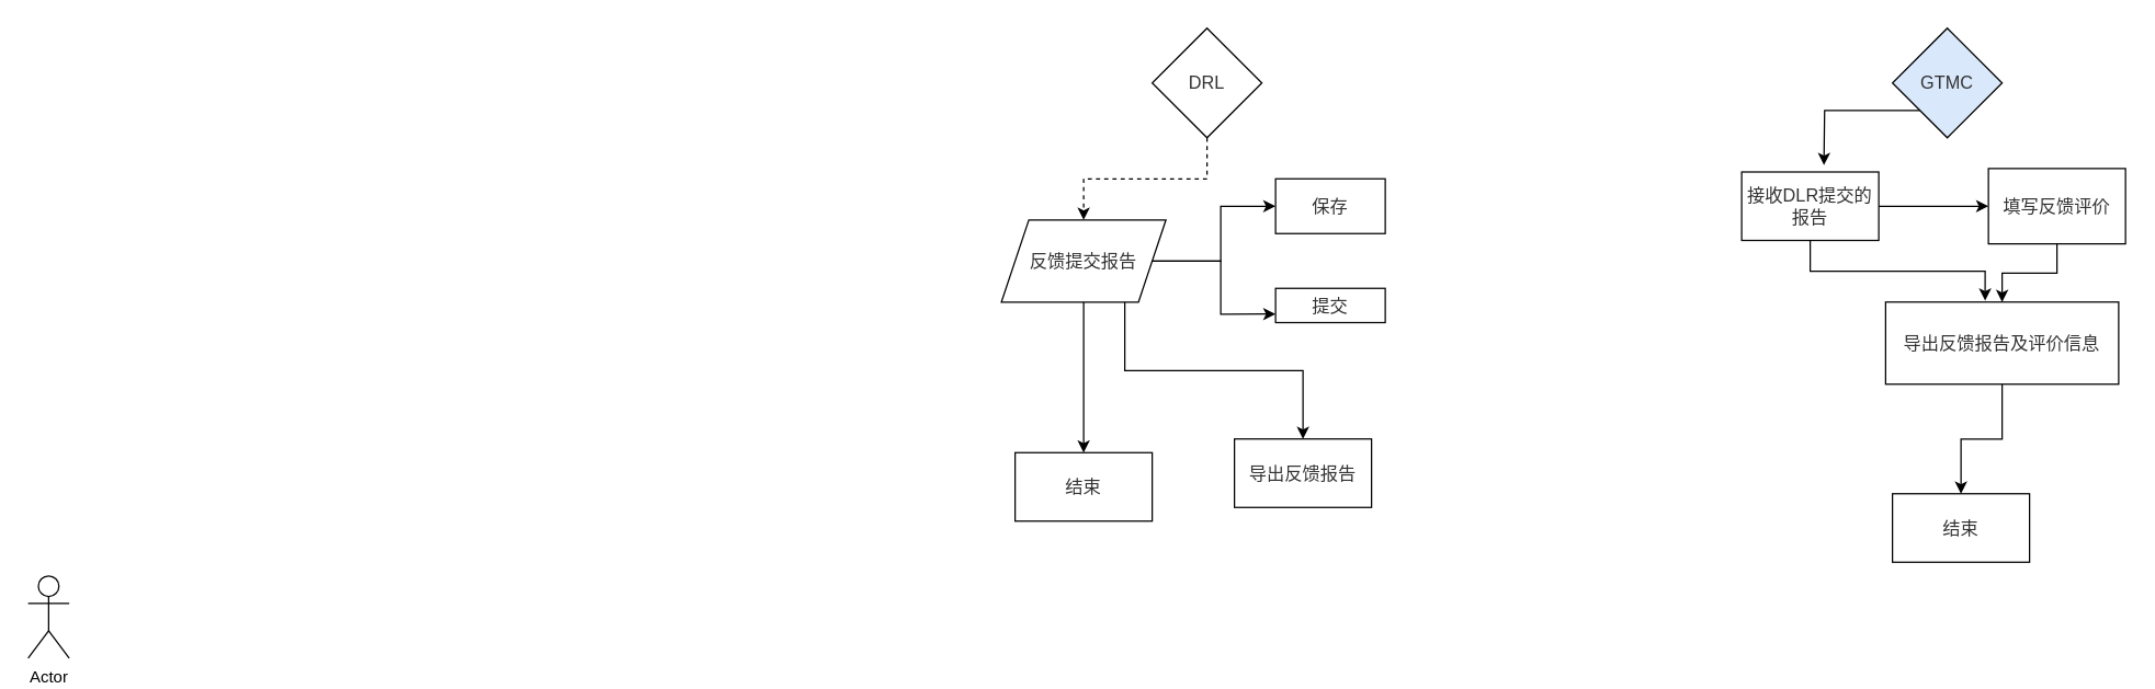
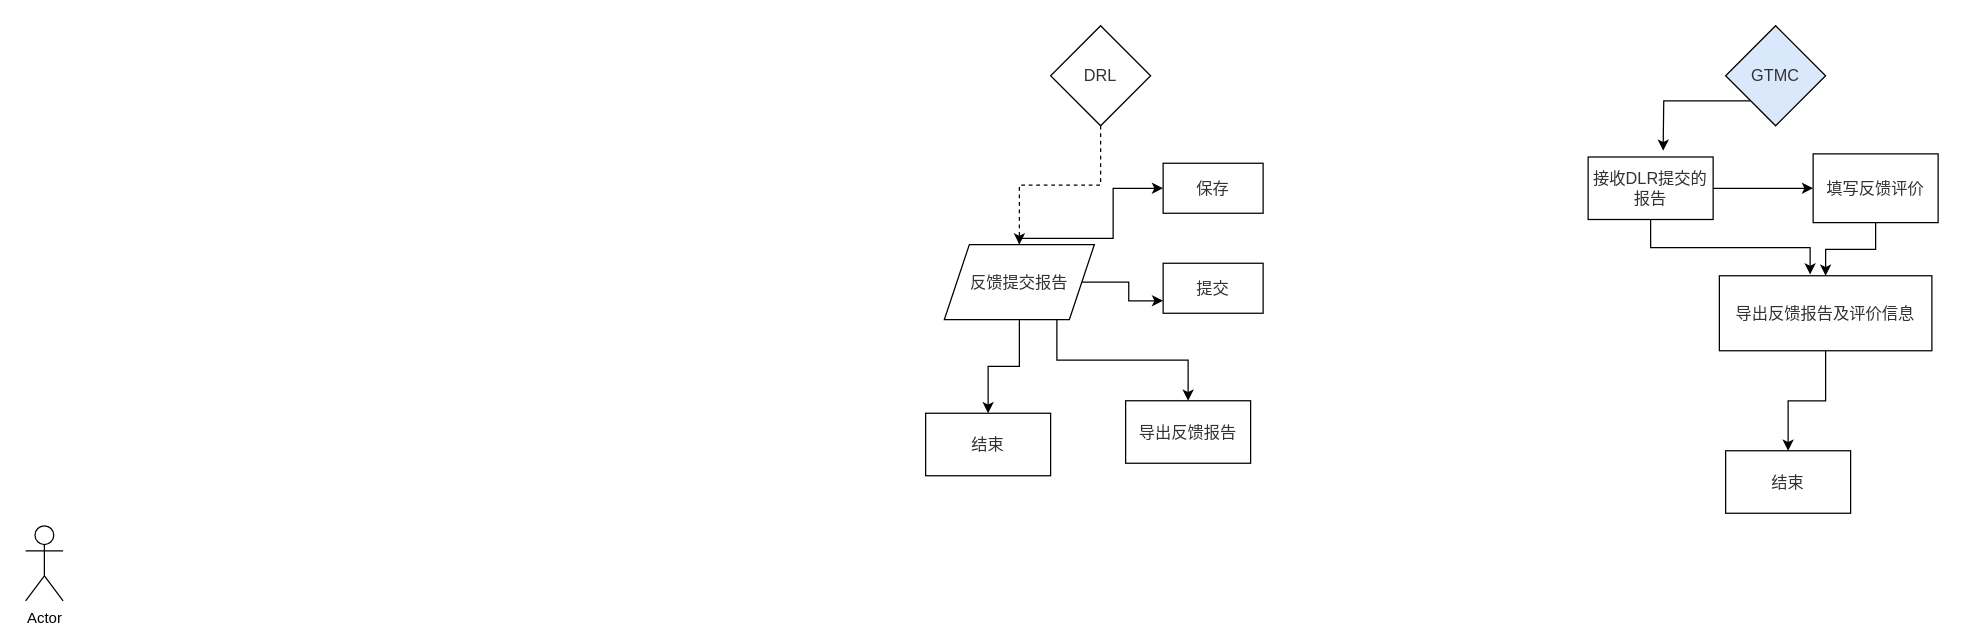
  <mxCell id="0" />
  <mxCell id="1" parent="0" />
  <mxCell id="2" style="edgeStyle=orthogonalEdgeStyle;rounded=0;orthogonalLoop=1;jettySize=auto;html=1;exitX=0.5;exitY=1;exitDx=0;exitDy=0;entryX=0.5;entryY=0;entryDx=0;entryDy=0;dashed=1;" edge="1" parent="1" source="3" target="10"><mxGeometry relative="1" as="geometry"><mxPoint x="790" y="150" as="targetPoint" /></mxGeometry></mxCell>
  <mxCell id="3" value="&lt;span style=&quot;color: rgb(50 , 50 , 50) ; font-size: 13px ; background-color: rgba(255 , 255 , 255 , 0.01)&quot;&gt;DRL&lt;/span&gt;" style="rhombus;whiteSpace=wrap;html=1;" vertex="1" parent="1"><mxGeometry x="840" y="20" width="80" height="80" as="geometry" /></mxCell>
  <mxCell id="4" style="edgeStyle=orthogonalEdgeStyle;rounded=0;orthogonalLoop=1;jettySize=auto;html=1;exitX=0;exitY=1;exitDx=0;exitDy=0;" edge="1" parent="1" source="5"><mxGeometry relative="1" as="geometry"><mxPoint x="1330" y="120" as="targetPoint" /></mxGeometry></mxCell>
  <mxCell id="5" value="&#10;&#10;&lt;span style=&quot;color: rgb(50, 50, 50); font-size: 13px; font-style: normal; font-weight: 400; letter-spacing: normal; text-align: center; text-indent: 0px; text-transform: none; word-spacing: 0px; background-color: rgba(255, 255, 255, 0.01); display: inline; float: none;&quot;&gt;GTMC&lt;/span&gt;&#10;&#10;" style="rhombus;whiteSpace=wrap;html=1;fillColor=#dae8fc;" vertex="1" parent="1"><mxGeometry x="1380" y="20" width="80" height="80" as="geometry" /></mxCell>
  <mxCell id="6" style="edgeStyle=orthogonalEdgeStyle;rounded=0;orthogonalLoop=1;jettySize=auto;html=1;entryX=0;entryY=0.5;entryDx=0;entryDy=0;" edge="1" parent="1" source="10" target="11"><mxGeometry relative="1" as="geometry"><Array as="points"><mxPoint x="890" y="190" /><mxPoint x="890" y="150" /></Array></mxGeometry></mxCell>
  <mxCell id="7" style="edgeStyle=orthogonalEdgeStyle;rounded=0;orthogonalLoop=1;jettySize=auto;html=1;entryX=0;entryY=0.75;entryDx=0;entryDy=0;" edge="1" parent="1" source="10" target="12"><mxGeometry relative="1" as="geometry" /></mxCell>
  <mxCell id="8" style="edgeStyle=orthogonalEdgeStyle;rounded=0;orthogonalLoop=1;jettySize=auto;html=1;exitX=0.5;exitY=1;exitDx=0;exitDy=0;" edge="1" parent="1" source="10" target="13"><mxGeometry relative="1" as="geometry" /></mxCell>
  <mxCell id="9" style="edgeStyle=orthogonalEdgeStyle;rounded=0;orthogonalLoop=1;jettySize=auto;html=1;exitX=0.75;exitY=1;exitDx=0;exitDy=0;entryX=0.5;entryY=0;entryDx=0;entryDy=0;" edge="1" parent="1" source="10" target="14"><mxGeometry relative="1" as="geometry" /></mxCell>
- <mxCell id="10" value="&lt;span style=&quot;color: rgb(50 , 50 , 50) ; font-size: 13px ; background-color: rgba(255 , 255 , 255 , 0.01)&quot;&gt;反馈提交报告&lt;/span&gt;" style="shape=parallelogram;perimeter=parallelogramPerimeter;whiteSpace=wrap;html=1;fixedSize=1;" vertex="1" parent="1"><mxGeometry x="730" y="160" width="120" height="60" as="geometry" /></mxCell>
+ <mxCell id="10" value="&lt;span style=&quot;color: rgb(50 , 50 , 50) ; font-size: 13px ; background-color: rgba(255 , 255 , 255 , 0.01)&quot;&gt;反馈提交报告&lt;/span&gt;" style="shape=parallelogram;perimeter=parallelogramPerimeter;whiteSpace=wrap;html=1;fixedSize=1;" vertex="1" parent="1"><mxGeometry x="755" y="195" width="120" height="60" as="geometry" /></mxCell>
  <mxCell id="11" value="&#10;&#10;&lt;span style=&quot;color: rgb(50, 50, 50); font-size: 13px; font-style: normal; font-weight: 400; letter-spacing: normal; text-align: center; text-indent: 0px; text-transform: none; word-spacing: 0px; background-color: rgba(255, 255, 255, 0.01); display: inline; float: none;&quot;&gt;保存&lt;/span&gt;&#10;&#10;" style="rounded=0;whiteSpace=wrap;html=1;" vertex="1" parent="1"><mxGeometry x="930" y="130" width="80" height="40" as="geometry" /></mxCell>
- <mxCell id="12" value="&lt;span style=&quot;color: rgb(50 , 50 , 50) ; font-size: 13px ; background-color: rgba(255 , 255 , 255 , 0.01)&quot;&gt;提交&lt;/span&gt;" style="rounded=0;whiteSpace=wrap;html=1;" vertex="1" parent="1"><mxGeometry x="930" y="210" width="80" height="25" as="geometry" /></mxCell>
+ <mxCell id="12" value="&lt;span style=&quot;color: rgb(50 , 50 , 50) ; font-size: 13px ; background-color: rgba(255 , 255 , 255 , 0.01)&quot;&gt;提交&lt;/span&gt;" style="rounded=0;whiteSpace=wrap;html=1;" vertex="1" parent="1"><mxGeometry x="930" y="210" width="80" height="40" as="geometry" /></mxCell>
  <mxCell id="13" value="&lt;span style=&quot;color: rgb(50 , 50 , 50) ; font-size: 13px ; background-color: rgba(255 , 255 , 255 , 0.01)&quot;&gt;结束&lt;/span&gt;" style="rounded=0;whiteSpace=wrap;html=1;" vertex="1" parent="1"><mxGeometry x="740" y="330" width="100" height="50" as="geometry" /></mxCell>
  <mxCell id="14" value="&lt;span style=&quot;color: rgb(50 , 50 , 50) ; font-size: 13px ; background-color: rgba(255 , 255 , 255 , 0.01)&quot;&gt;导出反馈报告&lt;/span&gt;" style="rounded=0;whiteSpace=wrap;html=1;" vertex="1" parent="1"><mxGeometry x="900" y="320" width="100" height="50" as="geometry" /></mxCell>
  <mxCell id="15" style="edgeStyle=orthogonalEdgeStyle;rounded=0;orthogonalLoop=1;jettySize=auto;html=1;" edge="1" parent="1" source="16" target="21"><mxGeometry relative="1" as="geometry" /></mxCell>
  <mxCell id="16" value="&lt;span style=&quot;color: rgb(50 , 50 , 50) ; font-size: 13px ; background-color: rgba(255 , 255 , 255 , 0.01)&quot;&gt;填写反馈评价&lt;/span&gt;" style="rounded=0;whiteSpace=wrap;html=1;" vertex="1" parent="1"><mxGeometry x="1450" y="122.5" width="100" height="55" as="geometry" /></mxCell>
  <mxCell id="17" value="&lt;span style=&quot;color: rgb(50 , 50 , 50) ; font-size: 13px ; background-color: rgba(255 , 255 , 255 , 0.01)&quot;&gt;结束&lt;/span&gt;" style="rounded=0;whiteSpace=wrap;html=1;" vertex="1" parent="1"><mxGeometry x="1380" y="360" width="100" height="50" as="geometry" /></mxCell>
  <mxCell id="18" style="edgeStyle=orthogonalEdgeStyle;rounded=0;orthogonalLoop=1;jettySize=auto;html=1;entryX=0;entryY=0.5;entryDx=0;entryDy=0;" edge="1" parent="1" source="19" target="16"><mxGeometry relative="1" as="geometry" /></mxCell>
  <mxCell id="19" value="&lt;span style=&quot;color: rgb(50 , 50 , 50) ; font-size: 13px ; background-color: rgba(255 , 255 , 255 , 0.01)&quot;&gt;接收DLR提交的报告&lt;/span&gt;" style="rounded=0;whiteSpace=wrap;html=1;" vertex="1" parent="1"><mxGeometry x="1270" y="125" width="100" height="50" as="geometry" /></mxCell>
  <mxCell id="20" style="edgeStyle=orthogonalEdgeStyle;rounded=0;orthogonalLoop=1;jettySize=auto;html=1;" edge="1" parent="1" source="21" target="17"><mxGeometry relative="1" as="geometry" /></mxCell>
  <mxCell id="21" value="&lt;span style=&quot;color: rgb(50 , 50 , 50) ; font-size: 13px ; background-color: rgba(255 , 255 , 255 , 0.01)&quot;&gt;导出反馈报告及评价信息&lt;/span&gt;" style="rounded=0;whiteSpace=wrap;html=1;" vertex="1" parent="1"><mxGeometry x="1375" y="220" width="170" height="60" as="geometry" /></mxCell>
  <mxCell id="22" style="edgeStyle=orthogonalEdgeStyle;rounded=0;orthogonalLoop=1;jettySize=auto;html=1;exitX=0.5;exitY=1;exitDx=0;exitDy=0;entryX=0.427;entryY=-0.017;entryDx=0;entryDy=0;entryPerimeter=0;" edge="1" parent="1" source="19" target="21"><mxGeometry relative="1" as="geometry" /></mxCell>
  <mxCell id="23" value="Actor" style="shape=umlActor;verticalLabelPosition=bottom;verticalAlign=top;html=1;outlineConnect=0;" vertex="1" parent="1"><mxGeometry x="20" y="420" width="30" height="60" as="geometry" /></mxCell>
